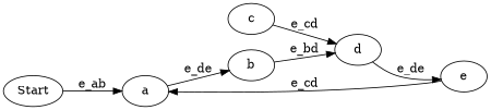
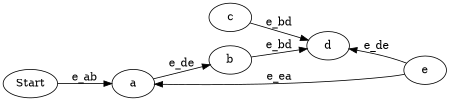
  digraph {
    rankdir=LR
    Start
    a
    b
    d
    c
    e
    Start -> a [label=e_ab]
    a -> b [label=e_de]
    b -> d [label=e_bd]
-   d -> e [label=e_de]
-   c -> d [label=e_cd]
-   e -> a [label=e_cd]
+   e -> d [label=e_de]
+   c -> d [label=e_bd]
+   e -> a [label=e_ea]
  }
